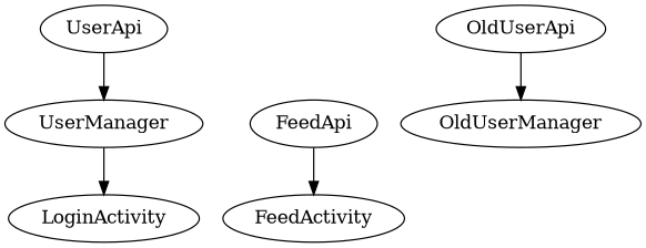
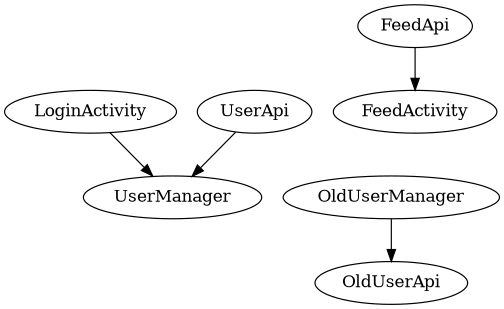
  digraph {
    rankdir=TB
    LoginActivity
    FeedActivity
    UserManager
    OldUserManager
    OldUserApi
    UserApi
    FeedApi
    subgraph sub_1 {
      rank=same
      LoginActivity
      FeedActivity
    }
    subgraph sub_2 {
      rank=same
      UserManager
      OldUserManager
    }
-   UserManager -> LoginActivity
-   OldUserApi -> OldUserManager
+   LoginActivity -> UserManager
+   OldUserManager -> OldUserApi
    UserApi -> UserManager
    FeedApi -> FeedActivity
  }
